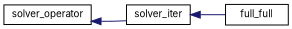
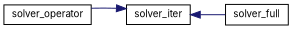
  digraph {
    fontname=Inter
    rankdir=LR
    node [color=black fillcolor=white fontname=Inter fontsize=10 shape=record style=filled]
    edge [color=midnightblue dir=back fontname=Inter fontsize=10 labelfontname=Helvetica labelfontsize=10 style=solid]
    n1 [height=0.2 label=solver_operator width=0.4]
    n2 [height=0.2 label=solver_iter width=0.4]
-   n3 [height=0.2 label=full_full width=0.4]
-   n1 -> n2
+   n3 [height=0.2 label=solver_full width=0.4]
+   n2 -> n1
    n2 -> n3
  }
